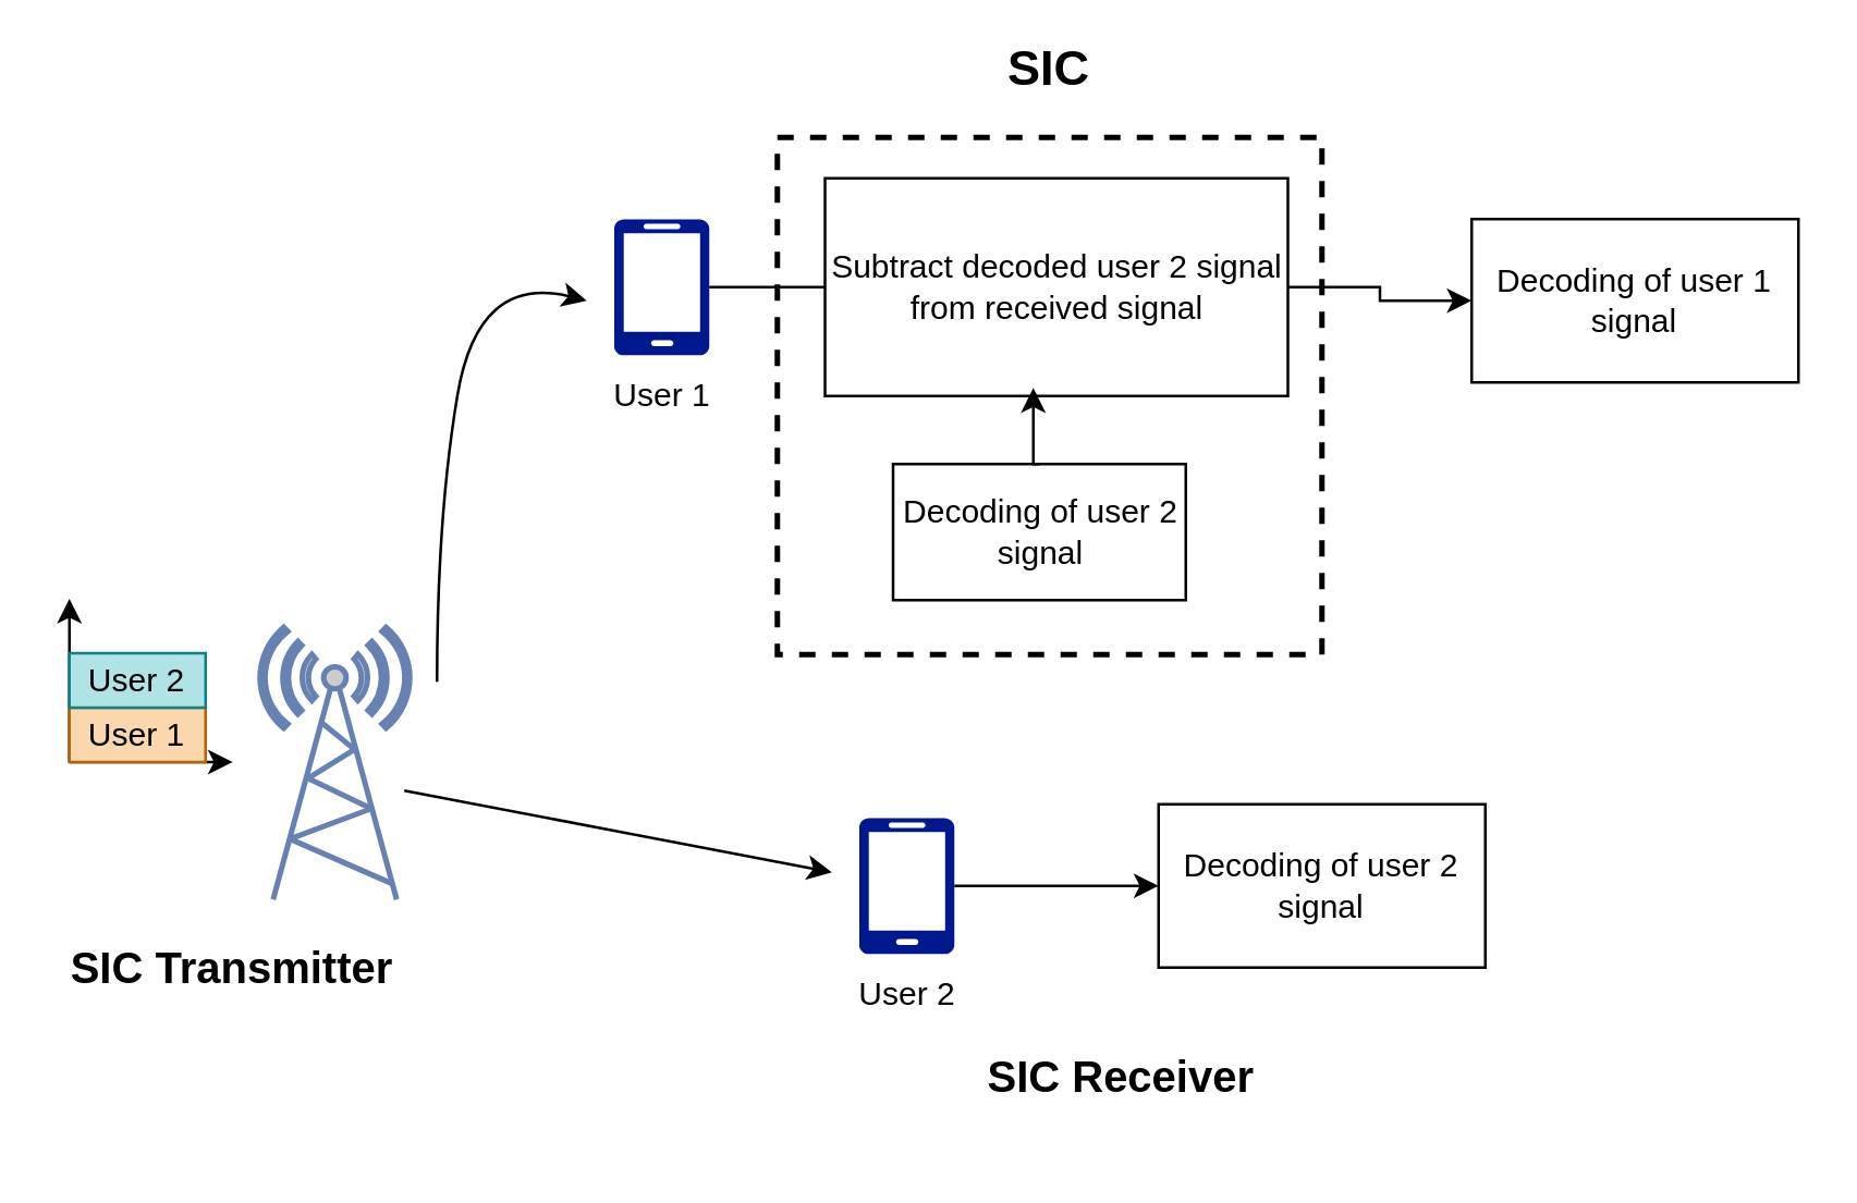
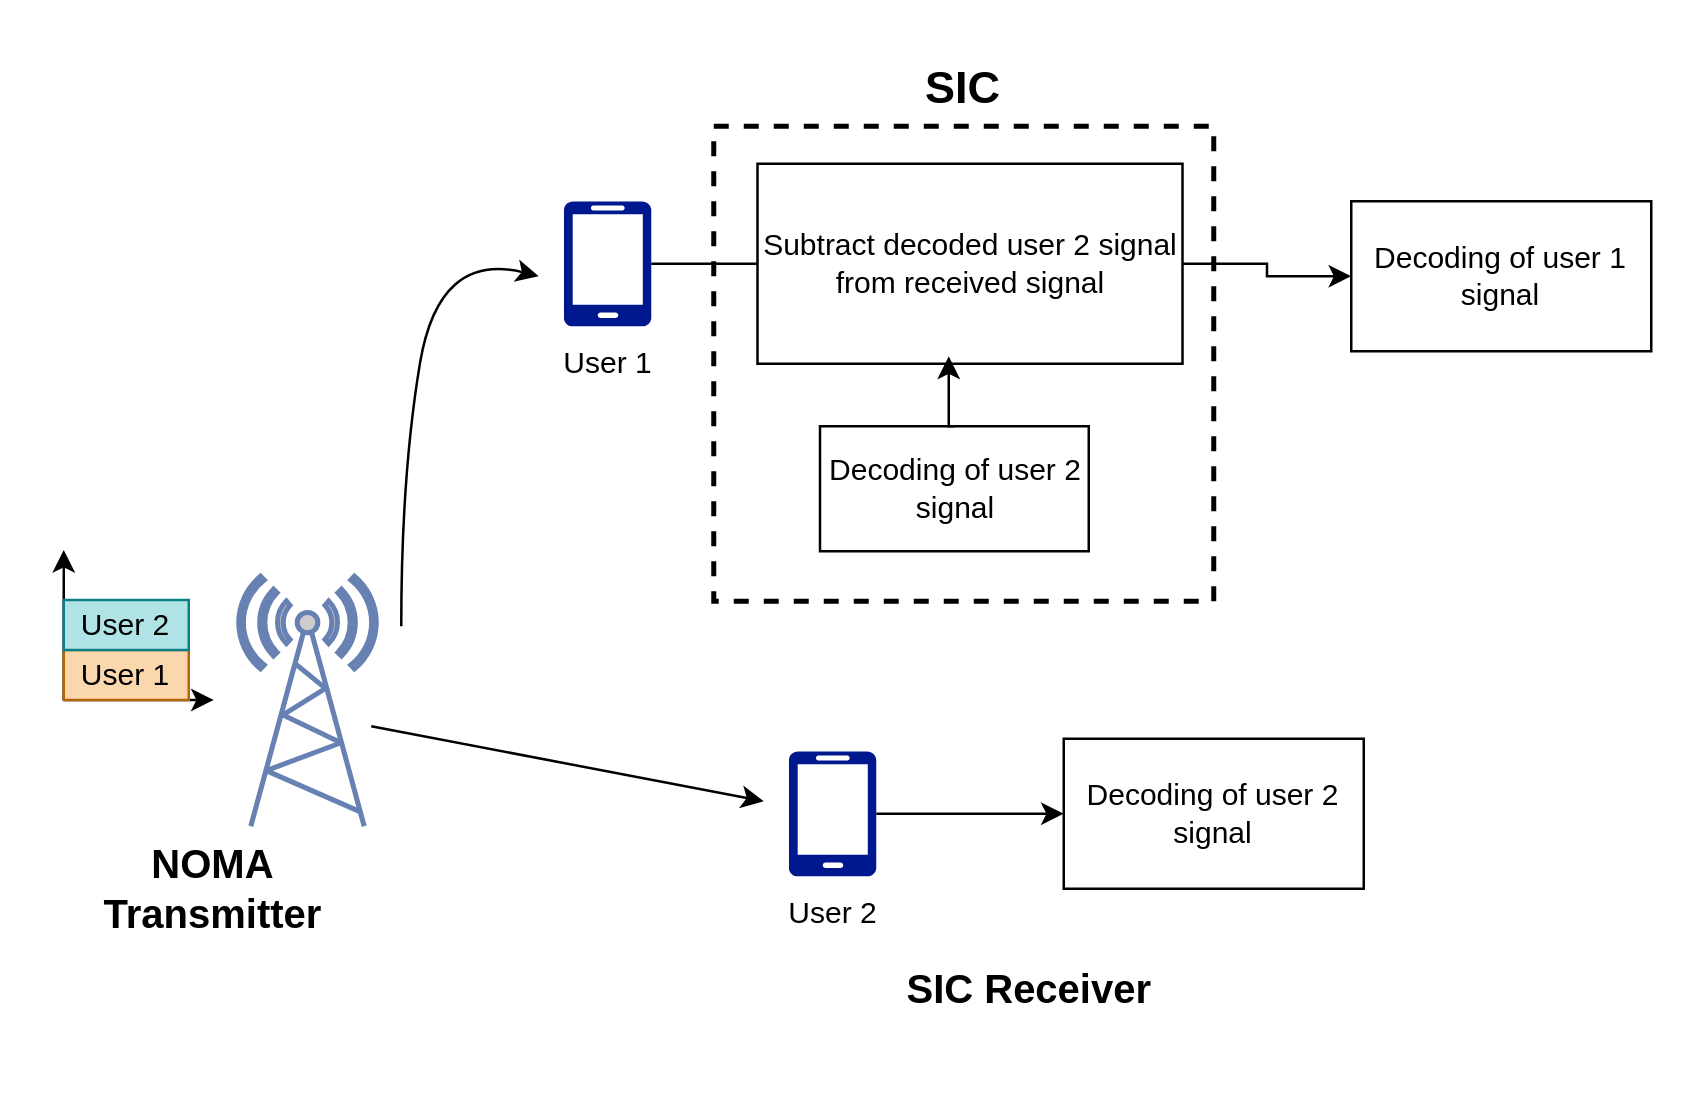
  <mxCell id="0" />
  <mxCell id="1" parent="0" />
  <mxCell id="2" value="" style="fontColor=#0066CC;verticalAlign=top;verticalLabelPosition=bottom;labelPosition=center;align=center;html=1;outlineConnect=0;fillColor=#CCCCCC;strokeColor=#6881B3;gradientColor=none;gradientDirection=north;strokeWidth=2;shape=mxgraph.networks.radio_tower;" vertex="1" parent="1"><mxGeometry x="95" y="230" width="55" height="100" as="geometry" /></mxCell>
  <mxCell id="3" value="" style="endArrow=classic;html=1;rounded=0;" edge="1" parent="1"><mxGeometry width="50" height="50" relative="1" as="geometry"><mxPoint x="25" y="279.5" as="sourcePoint" /><mxPoint x="25" y="219.5" as="targetPoint" /></mxGeometry></mxCell>
  <mxCell id="4" value="" style="endArrow=classic;html=1;rounded=0;" edge="1" parent="1"><mxGeometry width="50" height="50" relative="1" as="geometry"><mxPoint x="25" y="279.5" as="sourcePoint" /><mxPoint x="85" y="279.5" as="targetPoint" /></mxGeometry></mxCell>
  <mxCell id="5" value="User 1" style="rounded=0;whiteSpace=wrap;html=1;fillColor=#fad7ac;strokeColor=#b46504;" vertex="1" parent="1"><mxGeometry x="25" y="259.5" width="50" height="20" as="geometry" /></mxCell>
  <mxCell id="6" value="User 2" style="rounded=0;whiteSpace=wrap;html=1;fillColor=#b0e3e6;strokeColor=#0e8088;" vertex="1" parent="1"><mxGeometry x="25" y="239.5" width="50" height="20" as="geometry" /></mxCell>
  <mxCell id="7" value="" style="sketch=0;aspect=fixed;pointerEvents=1;shadow=0;dashed=0;html=1;strokeColor=none;labelPosition=center;verticalLabelPosition=bottom;verticalAlign=top;align=center;fillColor=#00188D;shape=mxgraph.azure.mobile" vertex="1" parent="1"><mxGeometry x="225" y="80" width="35" height="50" as="geometry" /></mxCell>
  <mxCell id="8" value="" style="edgeStyle=orthogonalEdgeStyle;rounded=0;orthogonalLoop=1;jettySize=auto;html=1;" edge="1" parent="1" source="9" target="19"><mxGeometry relative="1" as="geometry" /></mxCell>
  <mxCell id="9" value="" style="sketch=0;aspect=fixed;pointerEvents=1;shadow=0;dashed=0;html=1;strokeColor=none;labelPosition=center;verticalLabelPosition=bottom;verticalAlign=top;align=center;fillColor=#00188D;shape=mxgraph.azure.mobile" vertex="1" parent="1"><mxGeometry x="315" y="300" width="35" height="50" as="geometry" /></mxCell>
  <mxCell id="10" value="" style="endArrow=classic;html=1;rounded=0;" edge="1" parent="1"><mxGeometry width="50" height="50" relative="1" as="geometry"><mxPoint x="148" y="290" as="sourcePoint" /><mxPoint x="305" y="320" as="targetPoint" /></mxGeometry></mxCell>
  <mxCell id="11" value="User 1" style="text;html=1;align=center;verticalAlign=middle;whiteSpace=wrap;rounded=0;" vertex="1" parent="1"><mxGeometry x="212.5" y="130" width="60" height="30" as="geometry" /></mxCell>
  <mxCell id="12" value="User 2" style="text;html=1;align=center;verticalAlign=middle;whiteSpace=wrap;rounded=0;" vertex="1" parent="1"><mxGeometry x="302.5" y="350" width="60" height="30" as="geometry" /></mxCell>
  <mxCell id="13" value="" style="edgeStyle=orthogonalEdgeStyle;rounded=0;orthogonalLoop=1;jettySize=auto;html=1;" edge="1" parent="1" source="14" target="18"><mxGeometry relative="1" as="geometry" /></mxCell>
  <mxCell id="14" value="Subtract decoded user 2 signal from received signal" style="rounded=0;whiteSpace=wrap;html=1;" vertex="1" parent="1"><mxGeometry x="302.5" y="65" width="170" height="80" as="geometry" /></mxCell>
  <mxCell id="15" value="" style="endArrow=none;html=1;rounded=0;entryX=0;entryY=0.5;entryDx=0;entryDy=0;exitX=1;exitY=0.5;exitDx=0;exitDy=0;exitPerimeter=0;" edge="1" parent="1" source="7" target="14"><mxGeometry width="50" height="50" relative="1" as="geometry"><mxPoint x="320" y="150" as="sourcePoint" /><mxPoint x="370" y="100" as="targetPoint" /></mxGeometry></mxCell>
  <mxCell id="16" value="Decoding of user 2 signal" style="rounded=0;whiteSpace=wrap;html=1;" vertex="1" parent="1"><mxGeometry x="327.5" y="170" width="107.5" height="50" as="geometry" /></mxCell>
  <mxCell id="17" style="edgeStyle=orthogonalEdgeStyle;rounded=0;orthogonalLoop=1;jettySize=auto;html=1;exitX=0.5;exitY=0;exitDx=0;exitDy=0;entryX=0.45;entryY=0.963;entryDx=0;entryDy=0;entryPerimeter=0;" edge="1" parent="1" source="16" target="14"><mxGeometry relative="1" as="geometry" /></mxCell>
  <mxCell id="18" value="Decoding of user 1 signal" style="rounded=0;whiteSpace=wrap;html=1;" vertex="1" parent="1"><mxGeometry x="540" y="80" width="120" height="60" as="geometry" /></mxCell>
  <mxCell id="19" value="Decoding of user 2 signal" style="rounded=0;whiteSpace=wrap;html=1;" vertex="1" parent="1"><mxGeometry x="425" y="295" width="120" height="60" as="geometry" /></mxCell>
  <mxCell id="20" value="" style="curved=1;endArrow=classic;html=1;rounded=0;" edge="1" parent="1"><mxGeometry width="50" height="50" relative="1" as="geometry"><mxPoint x="160" y="250" as="sourcePoint" /><mxPoint x="215" y="110" as="targetPoint" /><Array as="points"><mxPoint x="160" y="189.5" /><mxPoint x="175" y="100" /></Array></mxGeometry></mxCell>
  <mxCell id="21" value="" style="rounded=0;whiteSpace=wrap;html=1;fillColor=none;dashed=1;strokeWidth=2;" vertex="1" parent="1"><mxGeometry x="285" y="50" width="200" height="190" as="geometry" /></mxCell>
- <mxCell id="22" value="&lt;h2&gt;&lt;b&gt;SIC&lt;/b&gt;&lt;/h2&gt;" style="text;html=1;align=center;verticalAlign=middle;whiteSpace=wrap;rounded=0;" vertex="1" parent="1"><mxGeometry x="355" y="10" width="60" height="30" as="geometry" /></mxCell>
- <mxCell id="23" value="&lt;b&gt;&lt;font style=&quot;font-size: 16px;&quot;&gt;SIC Transmitter &lt;/font&gt;&lt;/b&gt;" style="text;html=1;align=center;verticalAlign=middle;whiteSpace=wrap;rounded=0;fontFamily=Helvetica;" vertex="1" parent="1"><mxGeometry x="20" y="330" width="130" height="50" as="geometry" /></mxCell>
+ <mxCell id="22" value="&lt;h2&gt;&lt;b&gt;SIC&lt;/b&gt;&lt;/h2&gt;" style="text;html=1;align=center;verticalAlign=middle;whiteSpace=wrap;rounded=0;" vertex="1" parent="1"><mxGeometry x="355" y="20" width="60" height="30" as="geometry" /></mxCell>
+ <mxCell id="23" value="&lt;b&gt;&lt;font style=&quot;font-size: 16px;&quot;&gt;NOMA Transmitter &lt;/font&gt;&lt;/b&gt;" style="text;html=1;align=center;verticalAlign=middle;whiteSpace=wrap;rounded=0;fontFamily=Helvetica;" vertex="1" parent="1"><mxGeometry x="20" y="330" width="130" height="50" as="geometry" /></mxCell>
  <mxCell id="24" value="&lt;b&gt;&lt;font style=&quot;font-size: 16px;&quot;&gt;SIC Receiver &lt;/font&gt;&lt;/b&gt;" style="text;html=1;align=center;verticalAlign=middle;whiteSpace=wrap;rounded=0;fontFamily=Helvetica;" vertex="1" parent="1"><mxGeometry x="355" y="370" width="112.5" height="50" as="geometry" /></mxCell>
